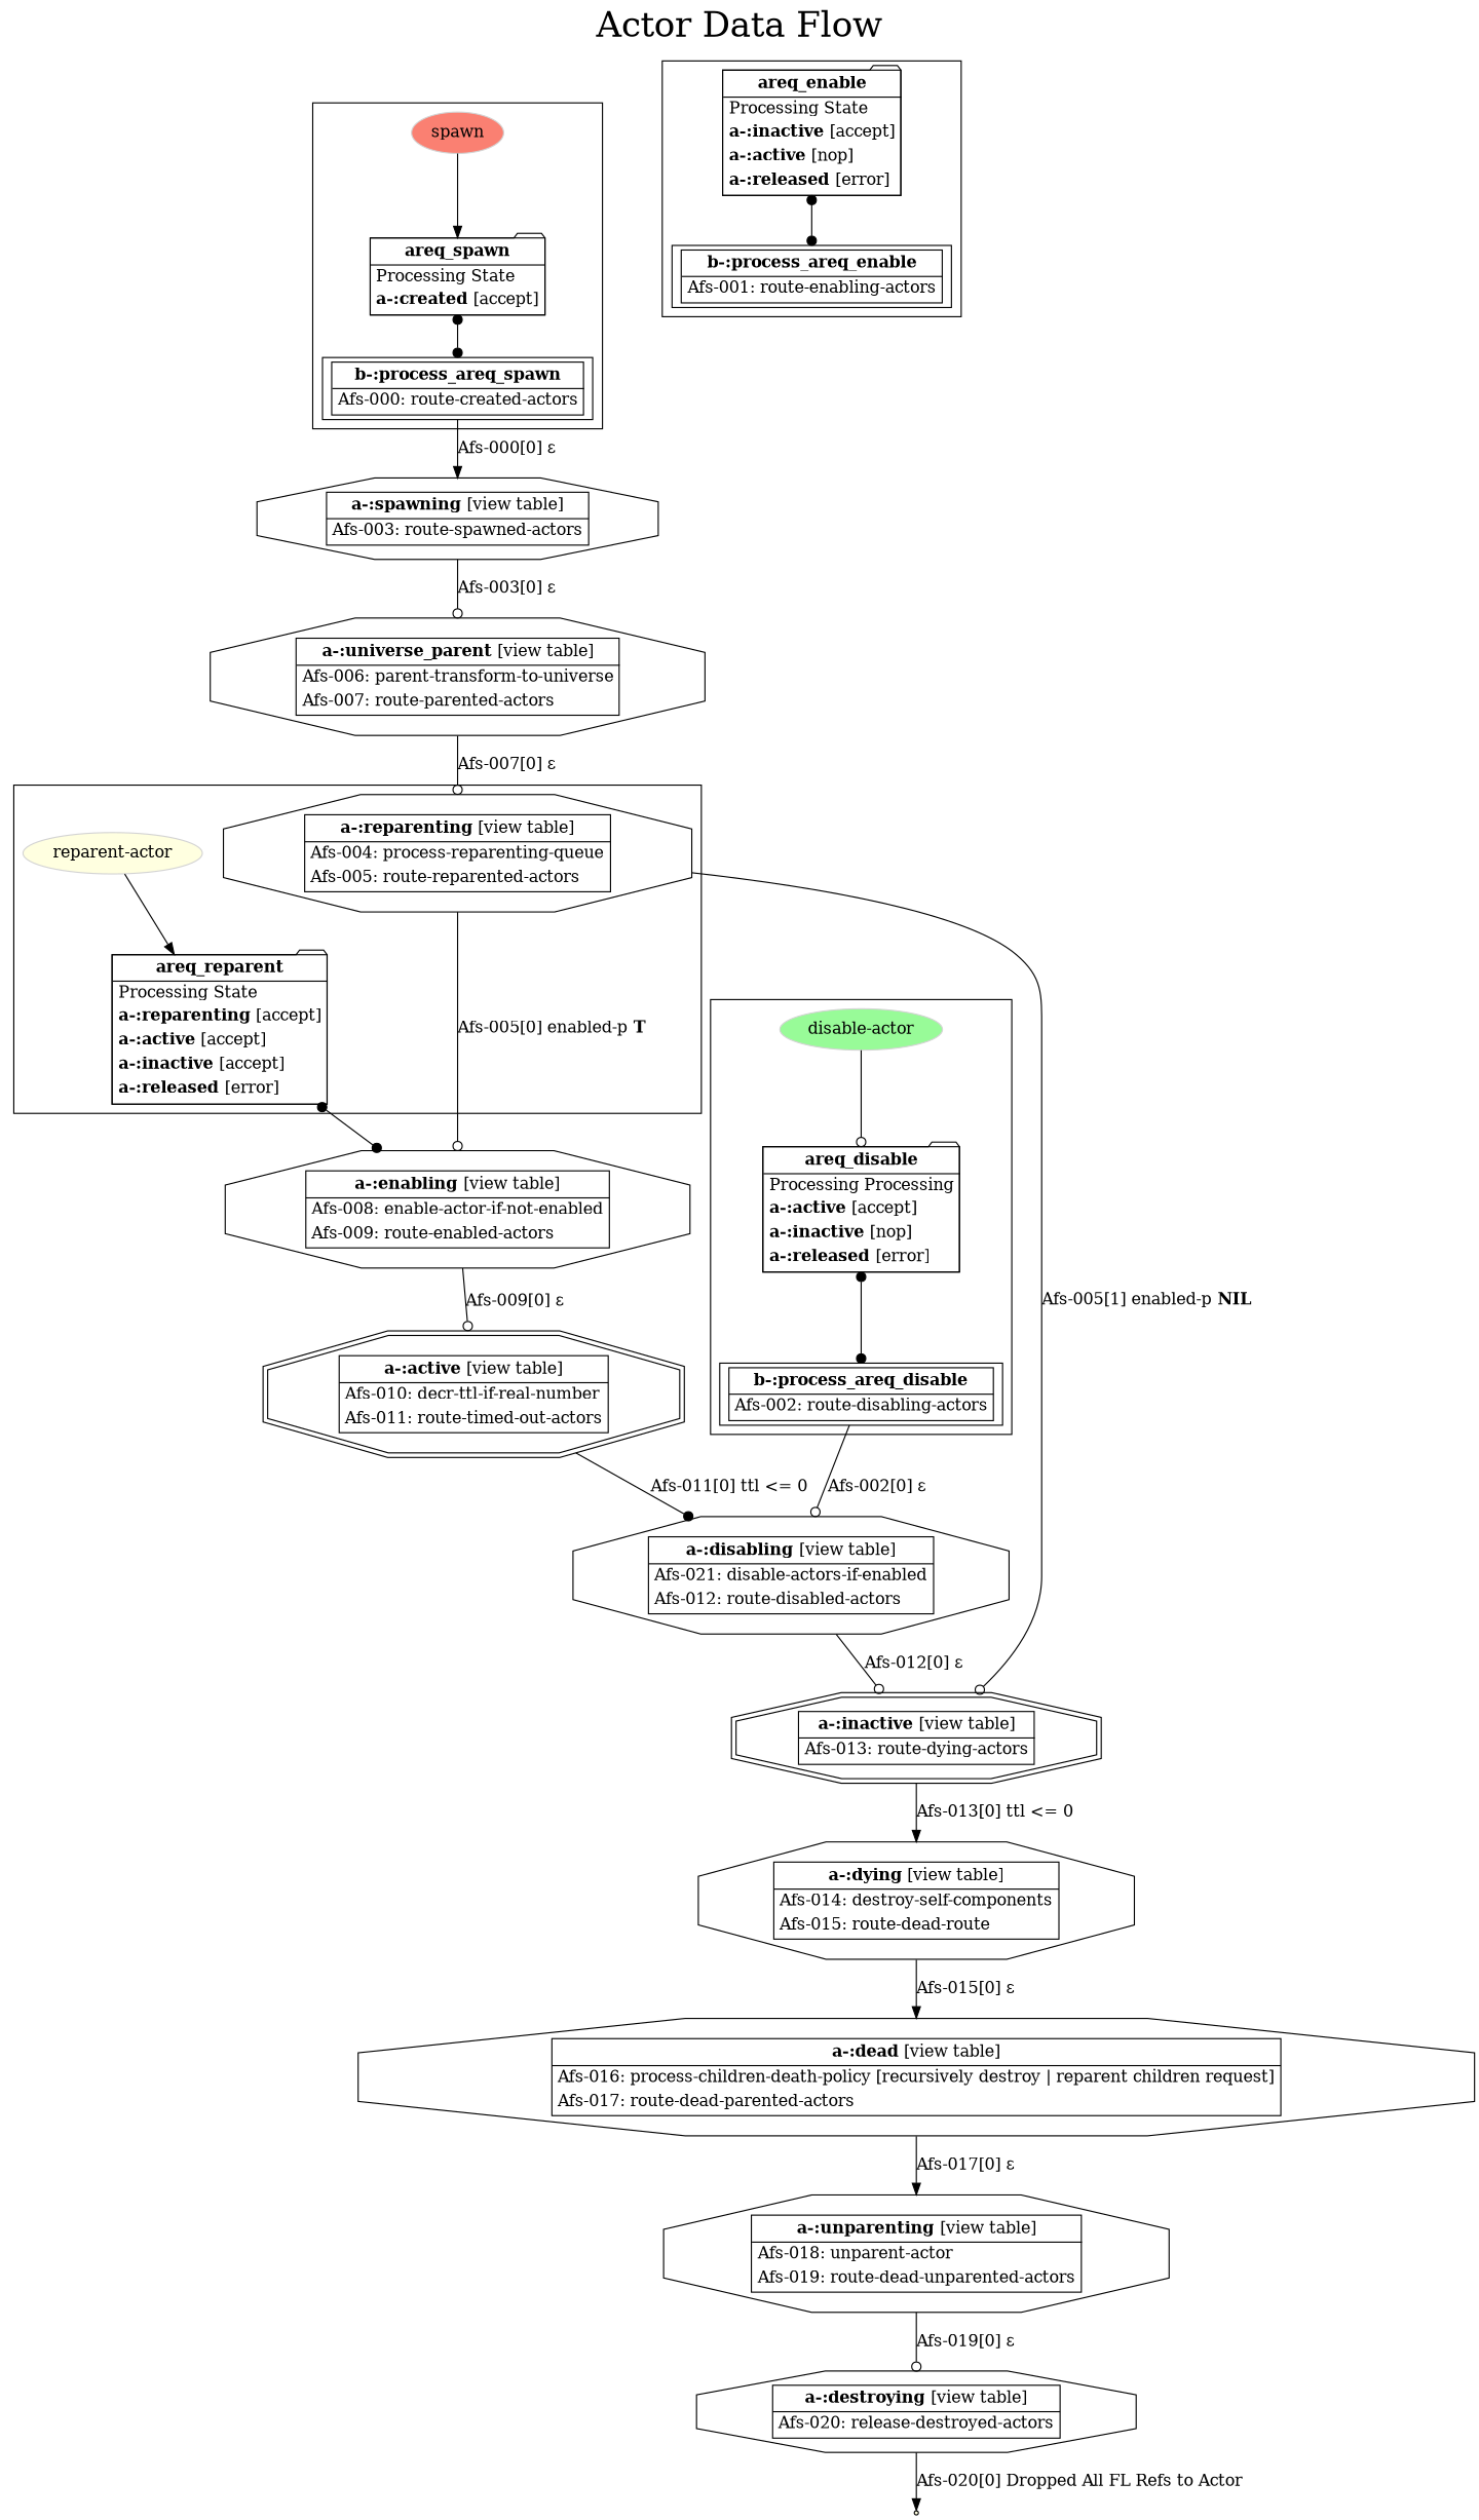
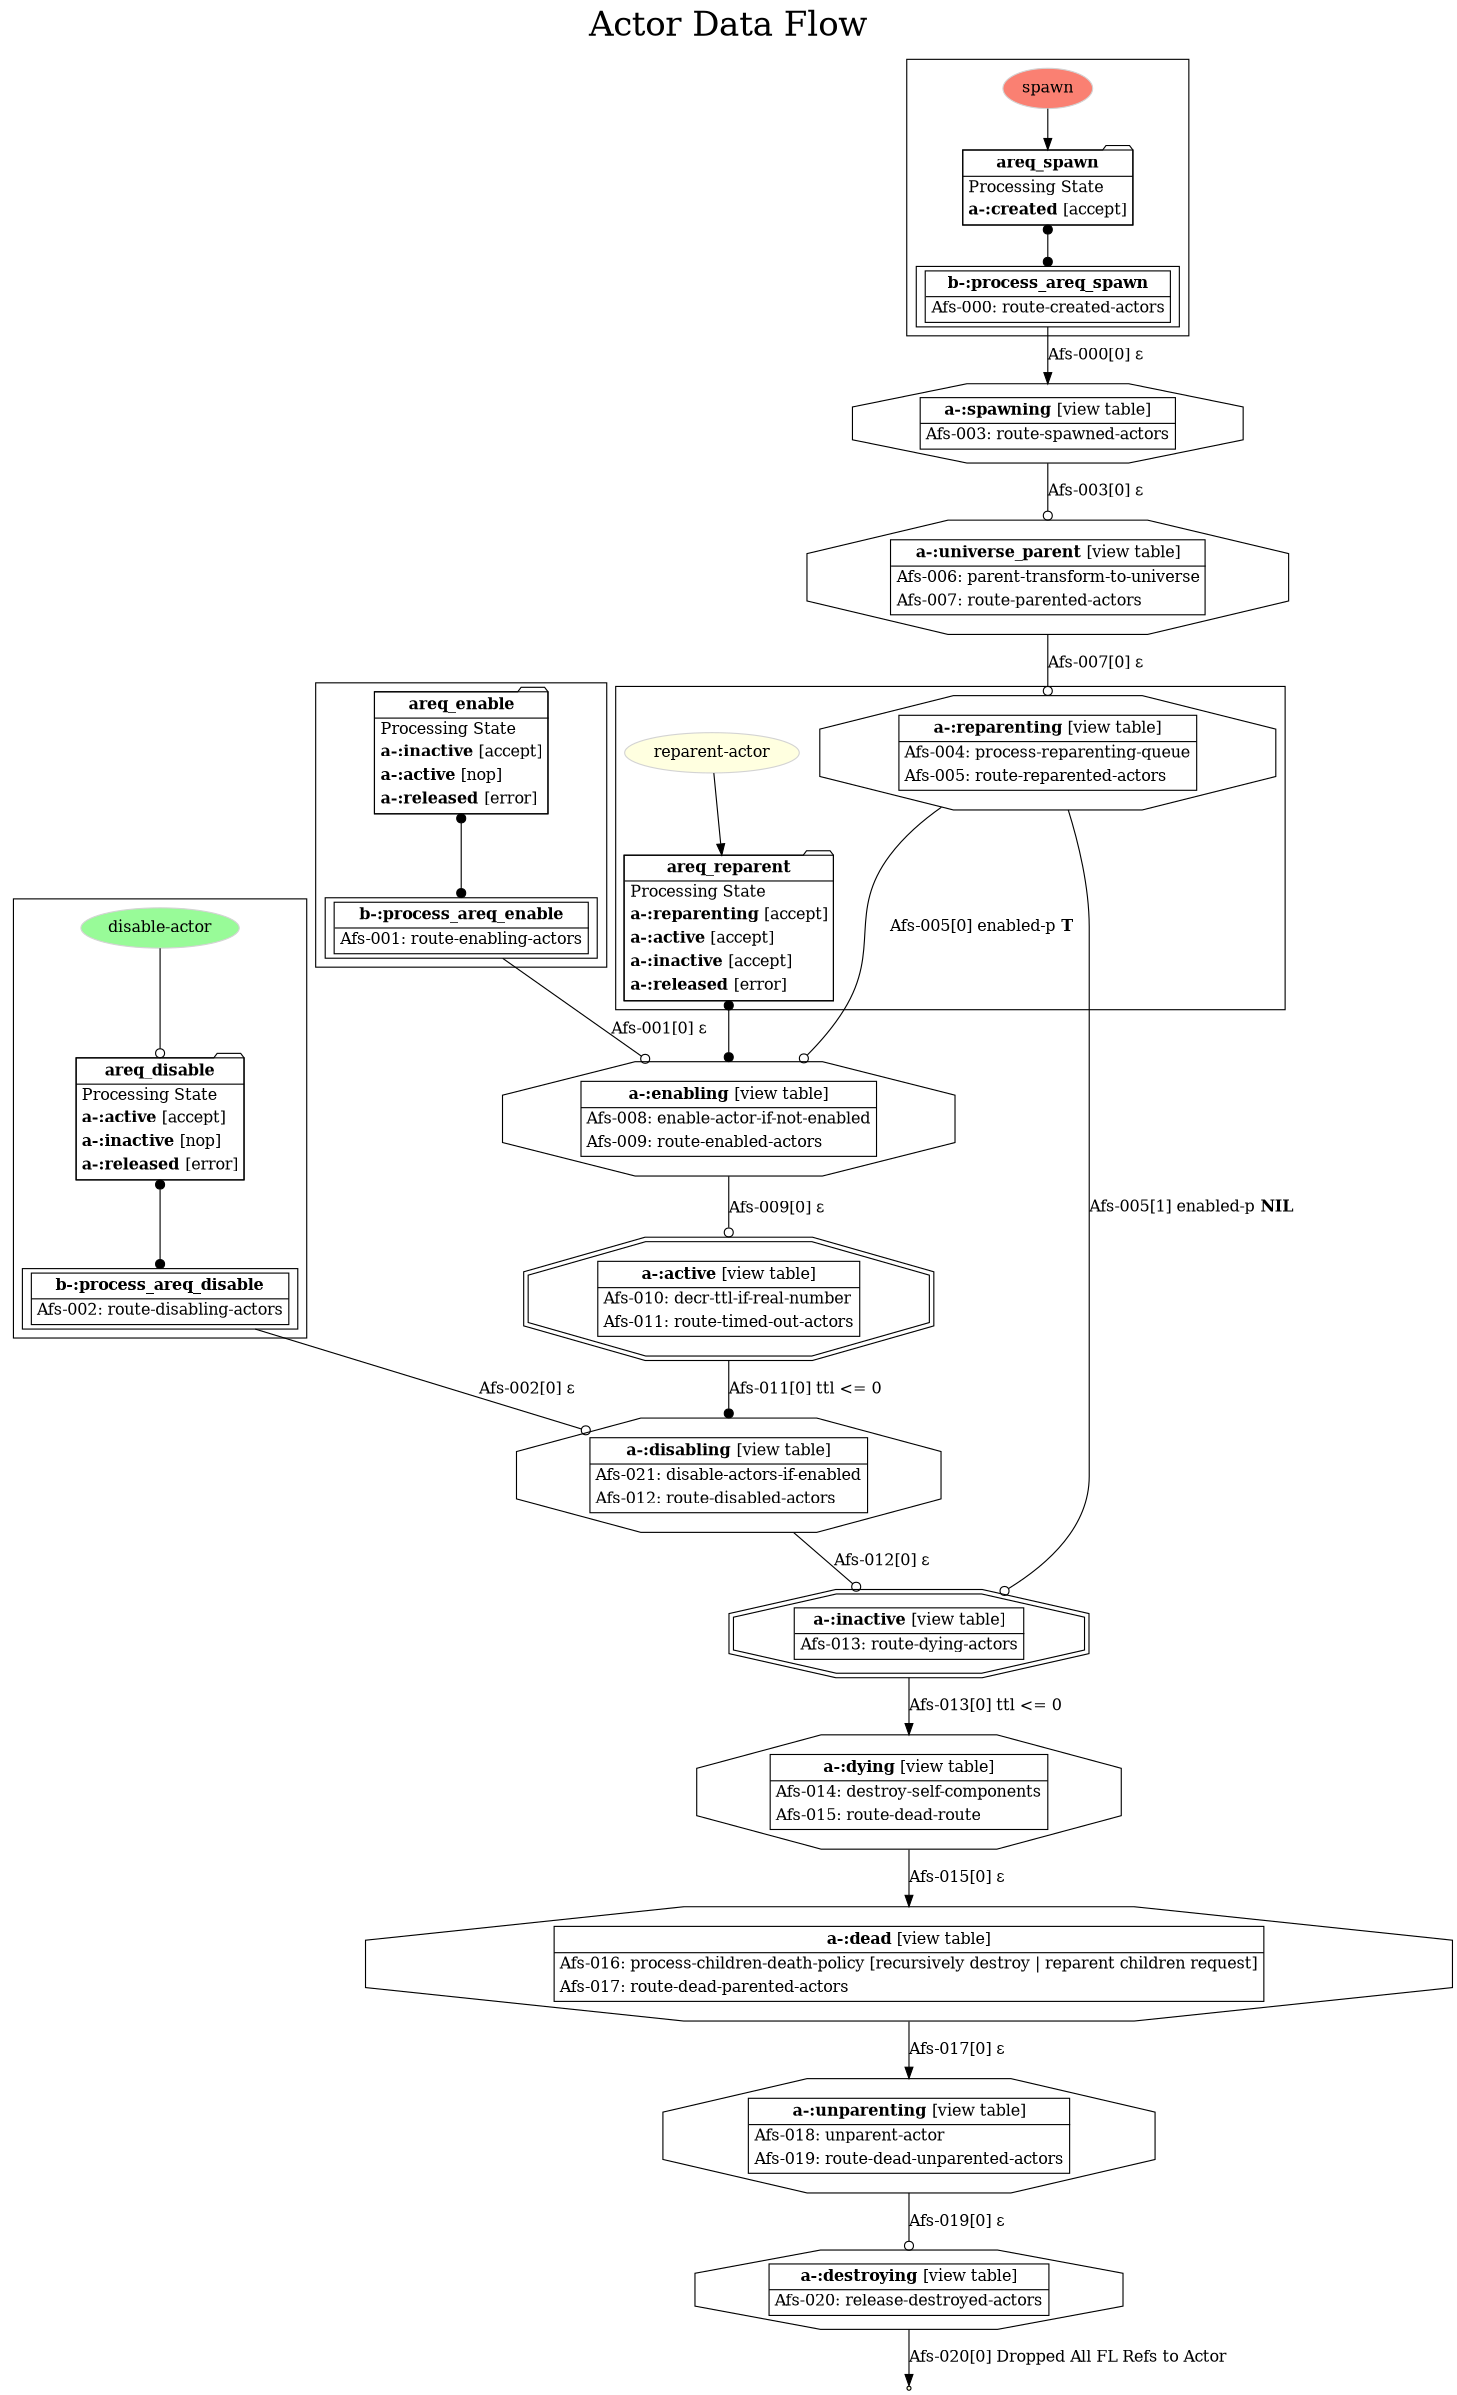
  digraph {
    fontsize=30
    label="Actor Data Flow"
    labelloc=top
    node [shape=octagon margin=0]
    edge [arrowhead=odot]
    n1 [color=lightgrey fillcolor=salmon label=spawn shape=oval style=filled margin=""]
    n2 [label=< 		<TABLE CELLBORDER="0"> 			<TR><TD><B>areq_spawn</B></TD></TR> 			<HR/> 			<TR><TD ALIGN="LEFT">Processing State</TD></TR> 			<TR><TD ALIGN="LEFT"><B>a-:created</B> [accept]</TD></TR> 		</TABLE>> shape=folder]
    n3 [label=< 		<TABLE CELLBORDER="0"> 			<TR><TD><B>b-:process_areq_spawn</B></TD></TR> 			<HR/> 			<TR><TD ALIGN="LEFT">Afs-000: route-created-actors</TD></TR> 		</TABLE>> shape=box margin=""]
    n4 [label=< 		<TABLE CELLBORDER="0"> 			<TR><TD><B>areq_enable</B></TD></TR> 			<HR/> 			<TR><TD ALIGN="LEFT">Processing State</TD></TR> 			<TR><TD ALIGN="LEFT"><B>a-:inactive</B> [accept]</TD></TR> 			<TR><TD ALIGN="LEFT"><B>a-:active</B> [nop]</TD></TR> 			<TR><TD ALIGN="LEFT"><B>a-:released</B> [error]</TD></TR> 		</TABLE>> shape=folder]
    n5 [label=< 		<TABLE CELLBORDER="0"> 			<TR><TD><B>b-:process_areq_enable</B></TD></TR> 			<HR/> 			<TR><TD ALIGN="LEFT">Afs-001: route-enabling-actors</TD></TR> 		</TABLE>> shape=box margin=""]
    n6 [color=lightgrey fillcolor=palegreen label="disable-actor" shape=oval style=filled margin=""]
-   n7 [label=< 		<TABLE CELLBORDER="0"> 			<TR><TD><B>areq_disable</B></TD></TR> 			<HR/> 			<TR><TD ALIGN="LEFT">Processing Processing</TD></TR> 			<TR><TD ALIGN="LEFT"><B>a-:active</B> [accept]</TD></TR> 			<TR><TD ALIGN="LEFT"><B>a-:inactive</B> [nop]</TD></TR> 			<TR><TD ALIGN="LEFT"><B>a-:released</B> [error]</TD></TR> 		</TABLE>> shape=folder]
+   n7 [label=< 		<TABLE CELLBORDER="0"> 			<TR><TD><B>areq_disable</B></TD></TR> 			<HR/> 			<TR><TD ALIGN="LEFT">Processing State</TD></TR> 			<TR><TD ALIGN="LEFT"><B>a-:active</B> [accept]</TD></TR> 			<TR><TD ALIGN="LEFT"><B>a-:inactive</B> [nop]</TD></TR> 			<TR><TD ALIGN="LEFT"><B>a-:released</B> [error]</TD></TR> 		</TABLE>> shape=folder]
    n8 [label=< 		<TABLE CELLBORDER="0"> 			<TR><TD><B>b-:process_areq_disable</B></TD></TR> 			<HR/> 			<TR><TD ALIGN="LEFT">Afs-002: route-disabling-actors</TD></TR> 		</TABLE>> shape=box margin=""]
    n9 [color=lightgrey fillcolor=lightyellow label="reparent-actor" shape=oval style=filled margin=""]
    n10 [label=< 		<TABLE CELLBORDER="0"> 			<TR><TD><B>areq_reparent</B></TD></TR> 			<HR/> 			<TR><TD ALIGN="LEFT">Processing State</TD></TR> 			// Note spawned actors end up in reparenting and they might 			// have another reparenting request to be parented to someone else 			// immediately. Hence, a :reparenting actor can have an outstanding 			// request to reparent again. 			<TR><TD ALIGN="LEFT"><B>a-:reparenting</B> [accept]</TD></TR> 			<TR><TD ALIGN="LEFT"><B>a-:active</B> [accept]</TD></TR> 			<TR><TD ALIGN="LEFT"><B>a-:inactive</B> [accept]</TD></TR> 			<TR><TD ALIGN="LEFT"><B>a-:released</B> [error]</TD></TR> 		</TABLE>> shape=folder]
    n11 [label=< 		<TABLE CELLBORDER="0"> 			<TR><TD><B>a-:reparenting</B> [view table]</TD></TR> 			<HR/> 			<TR><TD ALIGN="LEFT">Afs-004: process-reparenting-queue</TD></TR> 			<TR><TD ALIGN="LEFT">Afs-005: route-reparented-actors</TD></TR> 		</TABLE>>]
    n12 [label=< 		<TABLE CELLBORDER="0"> 			<TR><TD><B>a-:spawning</B> [view table]</TD></TR> 			<HR/> 			<TR><TD ALIGN="LEFT">Afs-003: route-spawned-actors</TD></TR> 		</TABLE>>]
    n13 [label=< 		<TABLE CELLBORDER="0"> 			<TR><TD><B>a-:enabling</B> [view table]</TD></TR> 			<HR/> 			// If an actor ends up in here alreasdy enabled, nop it and 			// just route to the next stage. 			<TR><TD ALIGN="LEFT">Afs-008: enable-actor-if-not-enabled</TD></TR> 			<TR><TD ALIGN="LEFT">Afs-009: route-enabled-actors</TD></TR> 		</TABLE>>]
    n14 [label=< 		<TABLE CELLBORDER="0"> 			<TR><TD><B>a-:disabling</B> [view table]</TD></TR> 			<HR/> 			<TR><TD ALIGN="LEFT">Afs-021: disable-actors-if-enabled</TD></TR> 			<TR><TD ALIGN="LEFT">Afs-012: route-disabled-actors</TD></TR> 		</TABLE>>]
    n15 [label=< 		<TABLE CELLBORDER="0"> 			<TR><TD><B>a-:inactive</B> [view table]</TD></TR> 			<HR/> 			<TR><TD ALIGN="LEFT">Afs-013: route-dying-actors</TD></TR> 		</TABLE>> shape=doubleoctagon]
    n16 [label=< 		<TABLE CELLBORDER="0"> 			<TR><TD><B>a-:universe_parent</B> [view table]</TD></TR> 			<HR/> 			<TR><TD ALIGN="LEFT">Afs-006: parent-transform-to-universe</TD></TR> 			<TR><TD ALIGN="LEFT">Afs-007: route-parented-actors</TD></TR> 		</TABLE>>]
    n17 [label=< 		<TABLE CELLBORDER="0"> 			<TR><TD><B>a-:active</B> [view table]</TD></TR> 			<HR/> 			<TR><TD ALIGN="LEFT">Afs-010: decr-ttl-if-real-number</TD></TR> 			<TR><TD ALIGN="LEFT">Afs-011: route-timed-out-actors</TD></TR> 		</TABLE>> shape=doubleoctagon]
    n18 [label=< 		<TABLE CELLBORDER="0"> 			<TR><TD><B>a-:dying</B> [view table]</TD></TR> 			<HR/> 			<TR><TD ALIGN="LEFT">Afs-014: destroy-self-components</TD></TR> 			<TR><TD ALIGN="LEFT">Afs-015: route-dead-route</TD></TR> 		</TABLE>>]
    n19 [label=< 		<TABLE CELLBORDER="0"> 			<TR><TD><B>a-:dead</B> [view table]</TD></TR> 			<HR/> 			<TR><TD ALIGN="LEFT">Afs-016: process-children-death-policy [recursively destroy | reparent children request]</TD></TR> 			<TR><TD ALIGN="LEFT">Afs-017: route-dead-parented-actors</TD></TR> 		</TABLE>>]
    n20 [label=< 		<TABLE CELLBORDER="0"> 			<TR><TD><B>a-:unparenting</B> [view table]</TD></TR> 			<HR/> 			<TR><TD ALIGN="LEFT">Afs-018: unparent-actor</TD></TR> 			<TR><TD ALIGN="LEFT">Afs-019: route-dead-unparented-actors</TD></TR> 		</TABLE>>]
    n21 [label=< 		<TABLE CELLBORDER="0"> 			<TR><TD><B>a-:destroying</B> [view table]</TD></TR> 			<HR/> 			<TR><TD ALIGN="LEFT">Afs-020: release-destroyed-actors</TD></TR> 		</TABLE>>]
    as_end [fillcolor=lightyellow shape=point style=filled margin=""]
    subgraph cluster_1 {
      label=""
      n1
      n2
      n3
    }
    subgraph cluster_2 {
      label=""
      n4
      n5
    }
    subgraph cluster_3 {
      label=""
      n6
      n7
      n8
    }
    subgraph cluster_4 {
      label=""
      n9
      n10
      n11
    }
    n1 -> n2 [arrowhead=normal]
    n2 -> n3 [arrowhead=dot arrowtail=dot dir=both]
    n3 -> n12 [arrowhead=normal label=<Afs-000[0] &epsilon;>]
    n4 -> n5 [arrowhead=dot arrowtail=dot dir=both]
+   n5 -> n13 [label=<Afs-001[0] &epsilon;>]
    n6 -> n7
    n7 -> n8 [arrowhead=dot arrowtail=dot dir=both]
    n8 -> n14 [label=<Afs-002[0] &epsilon;>]
    n9 -> n10 [arrowhead=normal]
    n10 -> n13 [arrowhead=dot arrowtail=dot dir=both]
    n11 -> n13 [label=<Afs-005[0] enabled-p <B>T</B>>]
    n11 -> n15 [label=<Afs-005[1] enabled-p <B>NIL</B>>]
    n12 -> n16 [label=<Afs-003[0] &epsilon;>]
    n13 -> n17 [label="Afs-009[0] &epsilon;"]
    n14 -> n15 [label="Afs-012[0] &epsilon;"]
    n15 -> n18 [arrowhead=normal label="Afs-013[0] ttl <= 0"]
    n16 -> n11 [label=<Afs-007[0] &epsilon;>]
    n17 -> n14 [arrowhead=dot label="Afs-011[0] ttl <= 0"]
    n18 -> n19 [arrowhead=normal label="Afs-015[0] &epsilon;"]
    n19 -> n20 [arrowhead=normal label="Afs-017[0] &epsilon;"]
    n20 -> n21 [label="Afs-019[0] &epsilon;"]
    n21 -> as_end [arrowhead=normal label="Afs-020[0] Dropped All FL Refs to Actor"]
  }
